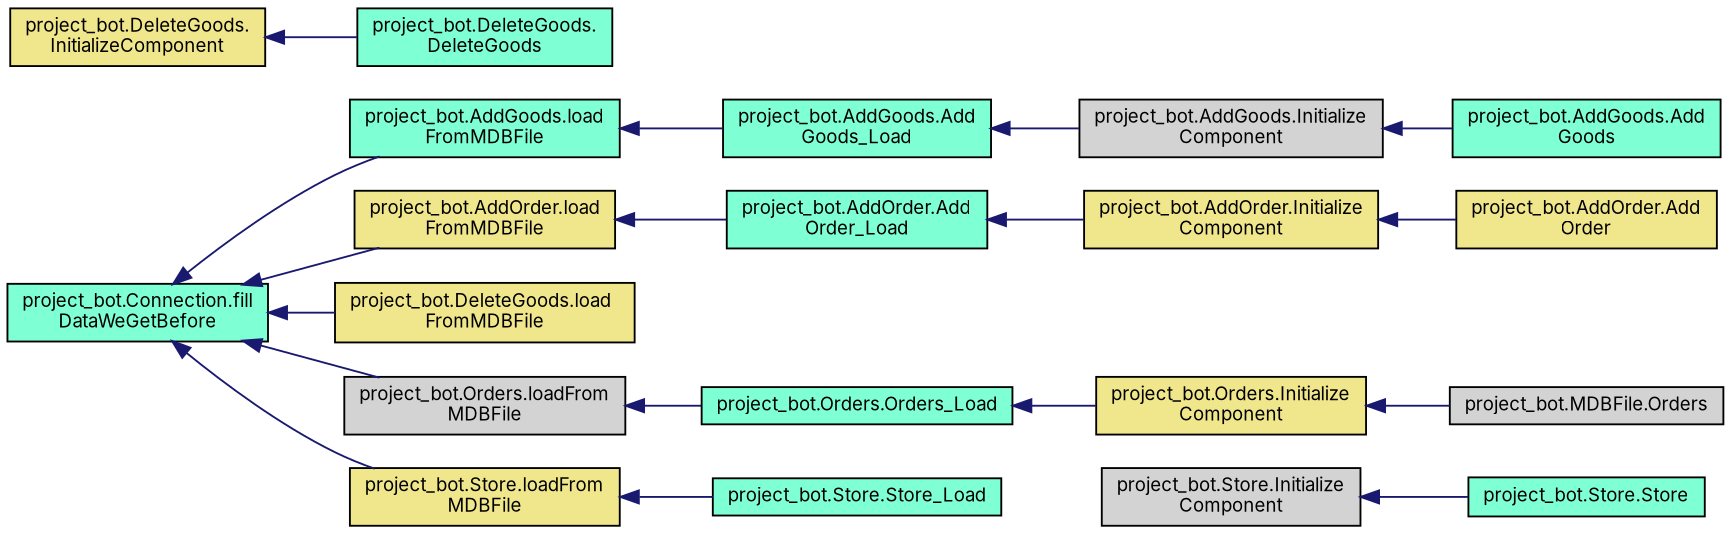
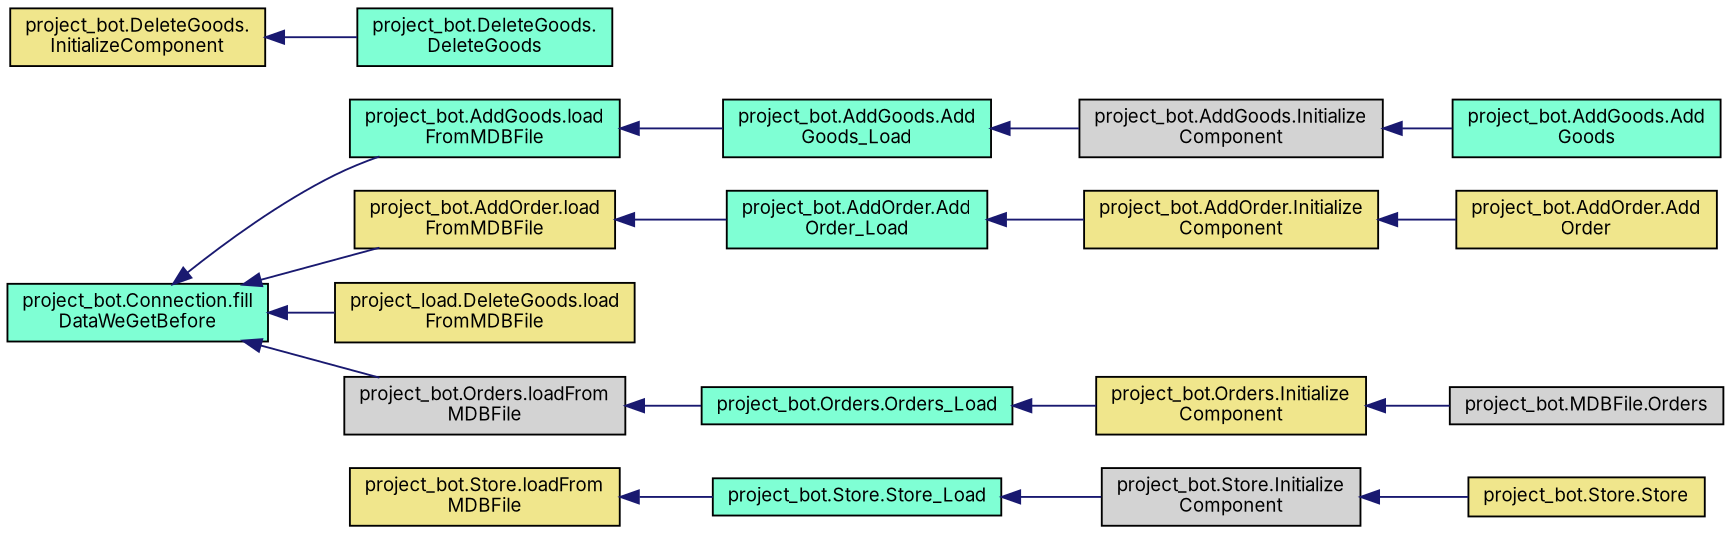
  digraph {
    fontname=Inter
    rankdir=LR
    node [color=black fillcolor=aquamarine fontname=Inter fontsize=10 shape=record style=filled]
    edge [color=midnightblue dir=back fontname=Inter fontsize=10 labelfontname=Helvetica labelfontsize=10 style=solid]
    n1 [fontcolor=black height=0.2 label="project_bot.Connection.fill\lDataWeGetBefore" width=0.4]
    n2 [height=0.2 label="project_bot.AddGoods.load\lFromMDBFile" width=0.4]
    n3 [fillcolor=khaki height=0.2 label="project_bot.AddOrder.load\lFromMDBFile" width=0.4]
-   n4 [fillcolor=khaki height=0.2 label="project_bot.DeleteGoods.load\lFromMDBFile" width=0.4]
+   n4 [fillcolor=khaki height=0.2 label="project_load.DeleteGoods.load\lFromMDBFile" width=0.4]
    n5 [fillcolor=lightgrey height=0.2 label="project_bot.Orders.loadFrom\lMDBFile" width=0.4]
    n6 [fillcolor=khaki height=0.2 label="project_bot.Store.loadFrom\lMDBFile" width=0.4]
    n7 [height=0.2 label="project_bot.AddGoods.Add\lGoods_Load" width=0.4]
    n8 [height=0.2 label="project_bot.AddOrder.Add\lOrder_Load" width=0.4]
    n9 [height=0.2 label="project_bot.Orders.Orders_Load" width=0.4]
    n10 [height=0.2 label="project_bot.Store.Store_Load" width=0.4]
    n11 [fillcolor=lightgrey height=0.2 label="project_bot.AddGoods.Initialize\lComponent" width=0.4]
    n12 [height=0.2 label="project_bot.AddGoods.Add\lGoods" width=0.4]
    n13 [fillcolor=khaki height=0.2 label="project_bot.AddOrder.Initialize\lComponent" width=0.4]
    n14 [fillcolor=khaki height=0.2 label="project_bot.AddOrder.Add\lOrder" width=0.4]
    n15 [fillcolor=khaki height=0.2 label="project_bot.DeleteGoods.\lInitializeComponent" width=0.4]
    n16 [height=0.2 label="project_bot.DeleteGoods.\lDeleteGoods" width=0.4]
    n17 [fillcolor=khaki height=0.2 label="project_bot.Orders.Initialize\lComponent" width=0.4]
    n18 [fillcolor=lightgrey height=0.2 label="project_bot.MDBFile.Orders" width=0.4]
    n19 [fillcolor=lightgrey height=0.2 label="project_bot.Store.Initialize\lComponent" width=0.4]
-   n20 [height=0.2 label="project_bot.Store.Store" width=0.4]
+   n20 [fillcolor=khaki height=0.2 label="project_bot.Store.Store" width=0.4]
    n1 -> n2
    n1 -> n3
    n1 -> n4
    n1 -> n5
-   n1 -> n6
    n2 -> n7
    n3 -> n8
    n5 -> n9
    n6 -> n10
    n7 -> n11
    n8 -> n13
    n9 -> n17
+   n10 -> n19
    n11 -> n12
    n13 -> n14
    n15 -> n16
    n17 -> n18
    n19 -> n20
  }
